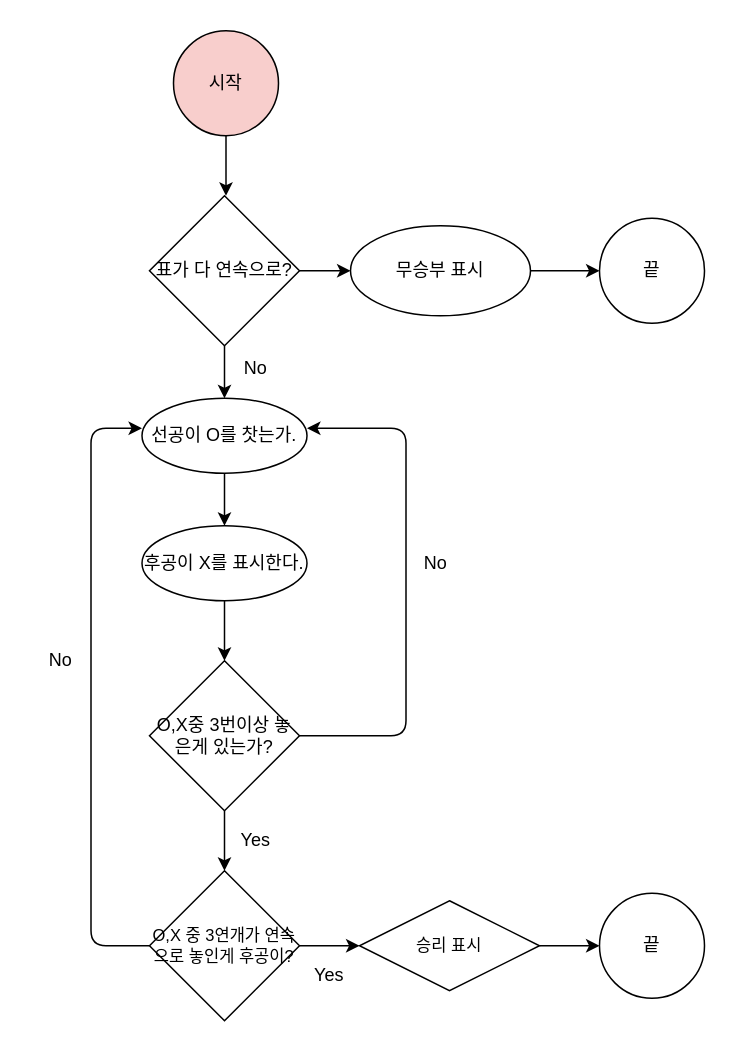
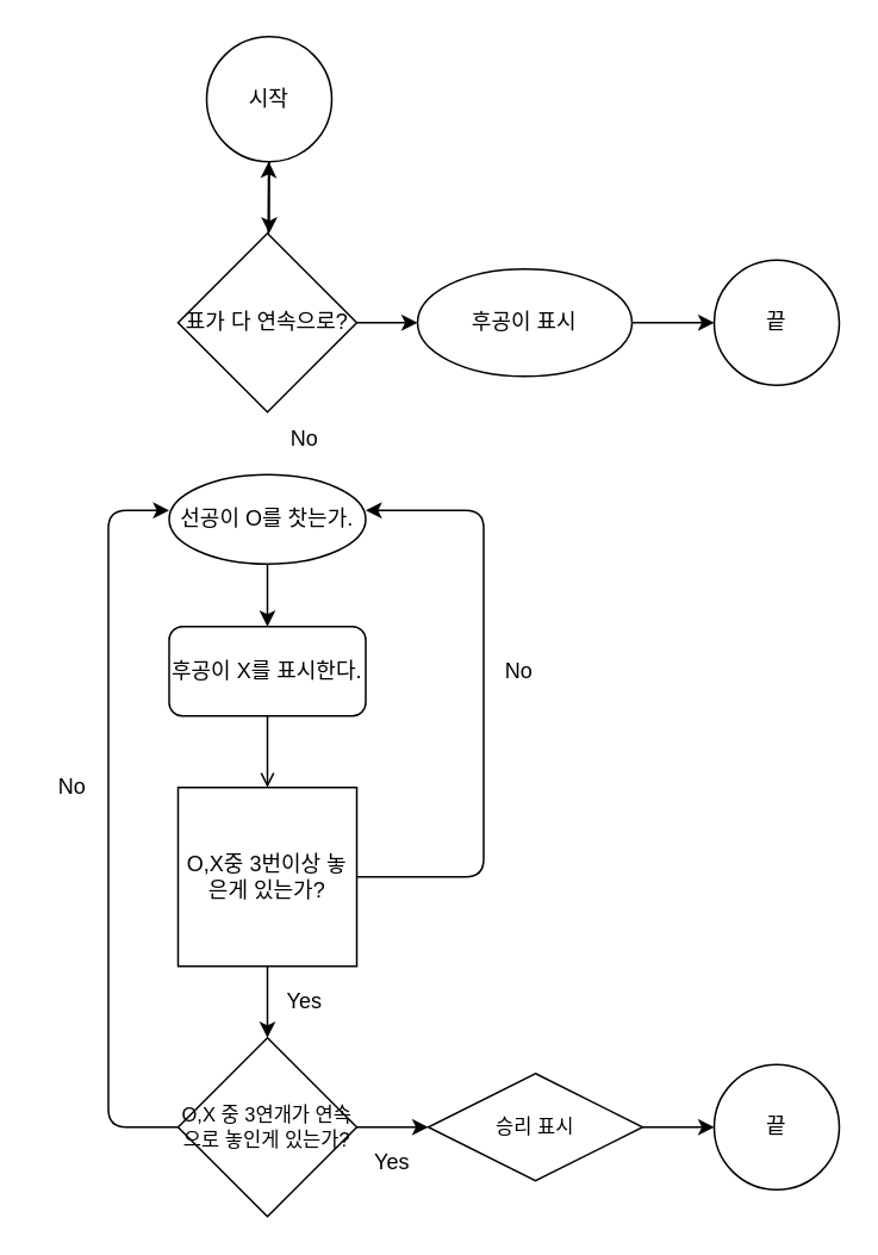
  <mxCell id="0" />
  <mxCell id="1" parent="0" />
  <mxCell id="2" value="" style="edgeStyle=none;html=1;" edge="1" parent="1" source="3"><mxGeometry relative="1" as="geometry"><mxPoint x="150" y="130" as="targetPoint" /></mxGeometry></mxCell>
- <mxCell id="3" value="시작" style="ellipse;whiteSpace=wrap;html=1;aspect=fixed;fillColor=#f8cecc;" vertex="1" parent="1"><mxGeometry x="115" y="20" width="70" height="70" as="geometry" /></mxCell>
+ <mxCell id="3" value="시작" style="ellipse;whiteSpace=wrap;html=1;aspect=fixed;" vertex="1" parent="1"><mxGeometry x="115" y="20" width="70" height="70" as="geometry" /></mxCell>
  <mxCell id="4" value="" style="edgeStyle=none;html=1;" edge="1" parent="1" target="7"><mxGeometry relative="1" as="geometry"><mxPoint x="149" y="310" as="sourcePoint" /></mxGeometry></mxCell>
  <mxCell id="5" value="선공이 O를 찻는가." style="ellipse;whiteSpace=wrap;html=1;" vertex="1" parent="1"><mxGeometry x="94" y="265" width="110" height="50" as="geometry" /></mxCell>
- <mxCell id="6" value="" style="edgeStyle=none;html=1;" edge="1" parent="1" source="7" target="10"><mxGeometry relative="1" as="geometry" /></mxCell>
- <mxCell id="7" value="후공이 X를 표시한다." style="ellipse;whiteSpace=wrap;html=1;" vertex="1" parent="1"><mxGeometry x="94" y="350" width="110" height="50" as="geometry" /></mxCell>
+ <mxCell id="6" value="" style="edgeStyle=none;html=1;endArrow=open;" edge="1" parent="1" source="7" target="10"><mxGeometry relative="1" as="geometry" /></mxCell>
+ <mxCell id="7" value="후공이 X를 표시한다." style="whiteSpace=wrap;html=1;rounded=1;" vertex="1" parent="1"><mxGeometry x="94" y="350" width="110" height="50" as="geometry" /></mxCell>
  <mxCell id="8" value="" style="edgeStyle=none;html=1;fontSize=11;" edge="1" parent="1" source="10" target="15"><mxGeometry relative="1" as="geometry" /></mxCell>
  <mxCell id="9" style="edgeStyle=none;html=1;entryX=1;entryY=0.5;entryDx=0;entryDy=0;fontSize=11;" edge="1" parent="1" source="10"><mxGeometry relative="1" as="geometry"><mxPoint x="204" y="285" as="targetPoint" /><Array as="points"><mxPoint x="270" y="490" /><mxPoint x="270" y="285" /></Array></mxGeometry></mxCell>
- <mxCell id="10" value="&lt;font style=&quot;font-size: 12px&quot;&gt;O,X중 3번이상 놓은게 있는가?&lt;/font&gt;" style="rhombus;whiteSpace=wrap;html=1;" vertex="1" parent="1"><mxGeometry x="99" y="440" width="100" height="100" as="geometry" /></mxCell>
+ <mxCell id="10" value="&lt;font style=&quot;font-size: 12px&quot;&gt;O,X중 3번이상 놓은게 있는가?&lt;/font&gt;" style="whiteSpace=wrap;html=1;rounded=0;" vertex="1" parent="1"><mxGeometry x="99" y="440" width="100" height="100" as="geometry" /></mxCell>
  <mxCell id="11" value="No" style="text;html=1;strokeColor=none;fillColor=none;align=center;verticalAlign=middle;whiteSpace=wrap;rounded=0;" vertex="1" parent="1"><mxGeometry x="270" y="365" width="40" height="20" as="geometry" /></mxCell>
  <mxCell id="12" value="Yes" style="text;html=1;strokeColor=none;fillColor=none;align=center;verticalAlign=middle;whiteSpace=wrap;rounded=0;" vertex="1" parent="1"><mxGeometry x="150" y="550" width="40" height="20" as="geometry" /></mxCell>
  <mxCell id="13" style="edgeStyle=none;html=1;entryX=0;entryY=0.5;entryDx=0;entryDy=0;fontSize=11;" edge="1" parent="1" source="15"><mxGeometry relative="1" as="geometry"><mxPoint x="94" y="285" as="targetPoint" /><Array as="points"><mxPoint x="60" y="630" /><mxPoint x="60" y="285" /></Array></mxGeometry></mxCell>
  <mxCell id="14" value="" style="edgeStyle=none;html=1;fontSize=11;" edge="1" parent="1" source="15" target="18"><mxGeometry relative="1" as="geometry" /></mxCell>
- <mxCell id="15" value="O,X 중 3연개가 연속으로 놓인게 후공이?" style="rhombus;whiteSpace=wrap;html=1;fontSize=11;" vertex="1" parent="1"><mxGeometry x="99" y="580" width="100" height="100" as="geometry" /></mxCell>
+ <mxCell id="15" value="O,X 중 3연개가 연속으로 놓인게 있는가?" style="rhombus;whiteSpace=wrap;html=1;fontSize=11;" vertex="1" parent="1"><mxGeometry x="99" y="580" width="100" height="100" as="geometry" /></mxCell>
  <mxCell id="16" value="No" style="text;html=1;strokeColor=none;fillColor=none;align=center;verticalAlign=middle;whiteSpace=wrap;rounded=0;" vertex="1" parent="1"><mxGeometry x="20" y="430" width="40" height="20" as="geometry" /></mxCell>
  <mxCell id="17" value="" style="edgeStyle=none;html=1;fontSize=11;" edge="1" parent="1" source="18" target="19"><mxGeometry relative="1" as="geometry" /></mxCell>
  <mxCell id="18" value="승리 표시" style="rhombus;whiteSpace=wrap;html=1;fontSize=11;" vertex="1" parent="1"><mxGeometry x="239" y="600" width="120" height="60" as="geometry" /></mxCell>
  <mxCell id="19" value="끝" style="ellipse;whiteSpace=wrap;html=1;aspect=fixed;" vertex="1" parent="1"><mxGeometry x="399" y="595" width="70" height="70" as="geometry" /></mxCell>
  <mxCell id="20" value="Yes" style="text;html=1;strokeColor=none;fillColor=none;align=center;verticalAlign=middle;whiteSpace=wrap;rounded=0;" vertex="1" parent="1"><mxGeometry x="199" y="640" width="40" height="20" as="geometry" /></mxCell>
- <mxCell id="21" value="" style="edgeStyle=none;html=1;fontSize=11;" edge="1" parent="1" source="23" target="5"><mxGeometry relative="1" as="geometry" /></mxCell>
+ <mxCell id="21" value="" style="edgeStyle=none;html=1;fontSize=11;" edge="1" parent="1" source="23" target="3"><mxGeometry relative="1" as="geometry" /></mxCell>
  <mxCell id="22" value="" style="edgeStyle=none;html=1;fontSize=11;" edge="1" parent="1" source="23" target="27"><mxGeometry relative="1" as="geometry" /></mxCell>
  <mxCell id="23" value="표가 다 연속으로?" style="rhombus;whiteSpace=wrap;html=1;" vertex="1" parent="1"><mxGeometry x="99" y="130" width="100" height="100" as="geometry" /></mxCell>
  <mxCell id="24" value="No" style="text;html=1;strokeColor=none;fillColor=none;align=center;verticalAlign=middle;whiteSpace=wrap;rounded=0;" vertex="1" parent="1"><mxGeometry x="150" y="235" width="40" height="20" as="geometry" /></mxCell>
  <mxCell id="25" value="끝" style="ellipse;whiteSpace=wrap;html=1;aspect=fixed;" vertex="1" parent="1"><mxGeometry x="399" y="145" width="70" height="70" as="geometry" /></mxCell>
  <mxCell id="26" value="" style="edgeStyle=none;html=1;fontSize=11;" edge="1" parent="1" source="27" target="25"><mxGeometry relative="1" as="geometry" /></mxCell>
- <mxCell id="27" value="무승부 표시" style="ellipse;whiteSpace=wrap;html=1;" vertex="1" parent="1"><mxGeometry x="233" y="150" width="120" height="60" as="geometry" /></mxCell>
+ <mxCell id="27" value="후공이 표시" style="ellipse;whiteSpace=wrap;html=1;" vertex="1" parent="1"><mxGeometry x="233" y="150" width="120" height="60" as="geometry" /></mxCell>
